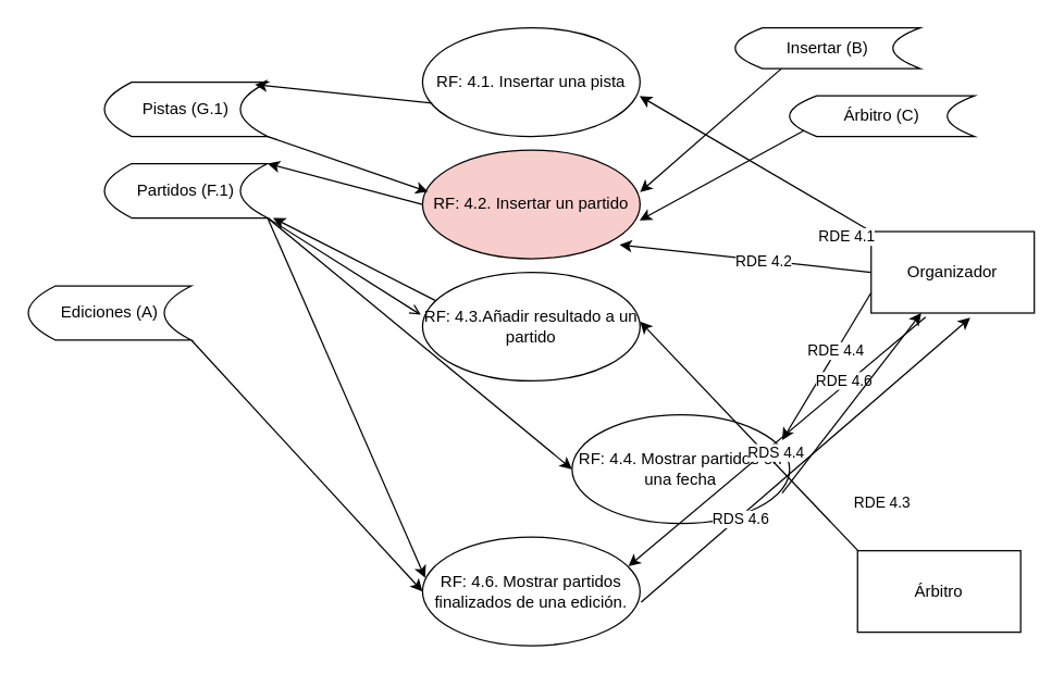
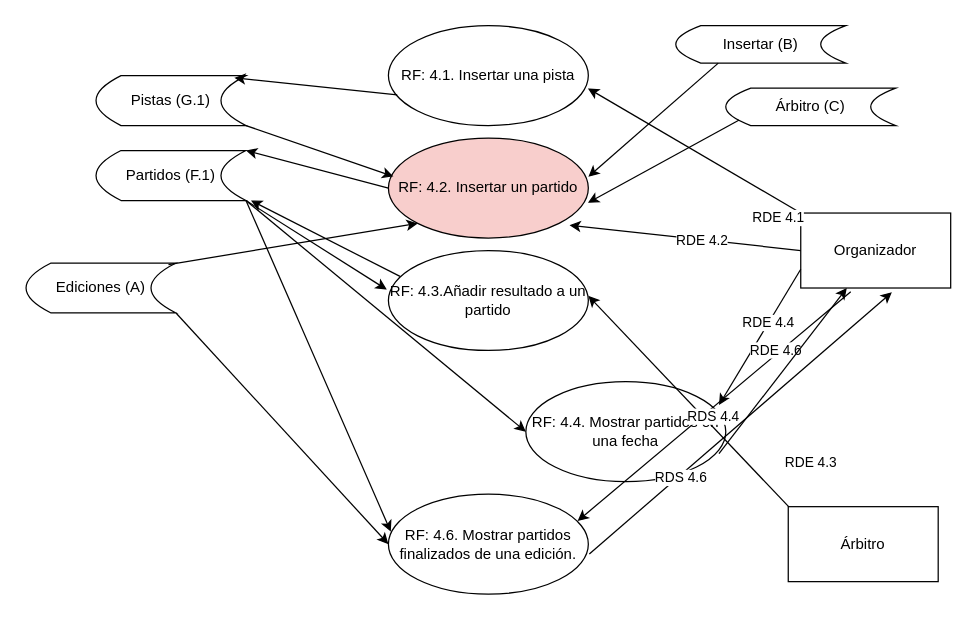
  <mxCell id="0" />
  <mxCell id="1" parent="0" />
  <mxCell id="2" value="Organizador" style="rounded=0;whiteSpace=wrap;html=1;" vertex="1" parent="1"><mxGeometry x="640" y="170" width="120" height="60" as="geometry" /></mxCell>
  <mxCell id="3" value="Árbitro" style="rounded=0;whiteSpace=wrap;html=1;" vertex="1" parent="1"><mxGeometry x="630" y="405" width="120" height="60" as="geometry" /></mxCell>
  <mxCell id="4" value="RF: 4.1. Insertar una pista" style="ellipse;whiteSpace=wrap;html=1;" vertex="1" parent="1"><mxGeometry x="310" y="20" width="160" height="80" as="geometry" /></mxCell>
  <mxCell id="5" value="RF: 4.2. Insertar un partido" style="ellipse;whiteSpace=wrap;html=1;fillColor=#f8cecc;" vertex="1" parent="1"><mxGeometry x="310" y="110" width="160" height="80" as="geometry" /></mxCell>
  <mxCell id="6" value="RF: 4.3.Añadir resultado a un partido" style="ellipse;whiteSpace=wrap;html=1;" vertex="1" parent="1"><mxGeometry x="310" y="200" width="160" height="80" as="geometry" /></mxCell>
  <mxCell id="7" value="RF: 4.4. Mostrar partidos en una fecha" style="ellipse;whiteSpace=wrap;html=1;" vertex="1" parent="1"><mxGeometry x="420" y="305" width="160" height="80" as="geometry" /></mxCell>
  <mxCell id="8" value="RF: 4.6. Mostrar partidos finalizados de una edición." style="ellipse;whiteSpace=wrap;html=1;" vertex="1" parent="1"><mxGeometry x="310" y="395" width="160" height="80" as="geometry" /></mxCell>
  <mxCell id="9" value="Ediciones (A)" style="shape=dataStorage;whiteSpace=wrap;html=1;fixedSize=1;" vertex="1" parent="1"><mxGeometry x="20" y="210" width="120" height="40" as="geometry" /></mxCell>
  <mxCell id="10" value="Insertar (B)" style="shape=dataStorage;whiteSpace=wrap;html=1;fixedSize=1;" vertex="1" parent="1"><mxGeometry x="540" y="20" width="136" height="30" as="geometry" /></mxCell>
  <mxCell id="11" value="Árbitro (C)" style="shape=dataStorage;whiteSpace=wrap;html=1;fixedSize=1;" vertex="1" parent="1"><mxGeometry x="580" y="70" width="136" height="30" as="geometry" /></mxCell>
  <mxCell id="12" value="Pistas (G.1)" style="shape=dataStorage;whiteSpace=wrap;html=1;fixedSize=1;" vertex="1" parent="1"><mxGeometry x="76" y="60" width="120" height="40" as="geometry" /></mxCell>
  <mxCell id="13" value="" style="endArrow=classic;html=1;exitX=0.044;exitY=0.694;exitDx=0;exitDy=0;exitPerimeter=0;entryX=0.922;entryY=0.045;entryDx=0;entryDy=0;entryPerimeter=0;" edge="1" parent="1" source="4" target="12"><mxGeometry width="50" height="50" relative="1" as="geometry"><mxPoint x="400" y="250" as="sourcePoint" /><mxPoint x="450" y="200" as="targetPoint" /></mxGeometry></mxCell>
  <mxCell id="14" value="Partidos (F.1)" style="shape=dataStorage;whiteSpace=wrap;html=1;fixedSize=1;" vertex="1" parent="1"><mxGeometry x="76" y="120" width="120" height="40" as="geometry" /></mxCell>
  <mxCell id="15" value="" style="endArrow=classic;html=1;entryX=1;entryY=0;entryDx=0;entryDy=0;exitX=0;exitY=0.5;exitDx=0;exitDy=0;" edge="1" parent="1" source="5" target="14"><mxGeometry width="50" height="50" relative="1" as="geometry"><mxPoint x="400" y="250" as="sourcePoint" /><mxPoint x="450" y="200" as="targetPoint" /></mxGeometry></mxCell>
  <mxCell id="16" value="" style="endArrow=classic;html=1;exitX=1;exitY=1;exitDx=0;exitDy=0;entryX=0.025;entryY=0.384;entryDx=0;entryDy=0;entryPerimeter=0;" edge="1" parent="1" source="12" target="5"><mxGeometry width="50" height="50" relative="1" as="geometry"><mxPoint x="400" y="250" as="sourcePoint" /><mxPoint x="450" y="200" as="targetPoint" /></mxGeometry></mxCell>
- <mxCell id="17" value="" style="endArrow=open;html=1;exitX=1;exitY=1;exitDx=0;exitDy=0;entryX=-0.008;entryY=0.391;entryDx=0;entryDy=0;entryPerimeter=0;" edge="1" parent="1" source="14" target="6"><mxGeometry width="50" height="50" relative="1" as="geometry"><mxPoint x="400" y="250" as="sourcePoint" /><mxPoint x="450" y="200" as="targetPoint" /></mxGeometry></mxCell>
+ <mxCell id="17" value="" style="endArrow=classic;html=1;exitX=1;exitY=1;exitDx=0;exitDy=0;entryX=-0.008;entryY=0.391;entryDx=0;entryDy=0;entryPerimeter=0;" edge="1" parent="1" source="14" target="6"><mxGeometry width="50" height="50" relative="1" as="geometry"><mxPoint x="400" y="250" as="sourcePoint" /><mxPoint x="450" y="200" as="targetPoint" /></mxGeometry></mxCell>
  <mxCell id="18" value="" style="endArrow=classic;html=1;exitX=0.058;exitY=0.259;exitDx=0;exitDy=0;exitPerimeter=0;" edge="1" parent="1" source="6"><mxGeometry width="50" height="50" relative="1" as="geometry"><mxPoint x="400" y="250" as="sourcePoint" /><mxPoint x="200" y="160" as="targetPoint" /></mxGeometry></mxCell>
  <mxCell id="19" value="" style="endArrow=classic;html=1;exitX=1;exitY=1;exitDx=0;exitDy=0;entryX=0;entryY=0.5;entryDx=0;entryDy=0;" edge="1" parent="1" source="14" target="7"><mxGeometry width="50" height="50" relative="1" as="geometry"><mxPoint x="400" y="250" as="sourcePoint" /><mxPoint x="450" y="200" as="targetPoint" /></mxGeometry></mxCell>
  <mxCell id="20" value="" style="endArrow=classic;html=1;exitX=1;exitY=1;exitDx=0;exitDy=0;entryX=0.012;entryY=0.375;entryDx=0;entryDy=0;entryPerimeter=0;" edge="1" parent="1" source="14" target="8"><mxGeometry width="50" height="50" relative="1" as="geometry"><mxPoint x="400" y="250" as="sourcePoint" /><mxPoint x="450" y="200" as="targetPoint" /></mxGeometry></mxCell>
+ <mxCell id="21" value="" style="endArrow=classic;html=1;entryX=0;entryY=1;entryDx=0;entryDy=0;exitX=0.95;exitY=0.032;exitDx=0;exitDy=0;exitPerimeter=0;" edge="1" parent="1" source="9" target="5"><mxGeometry width="50" height="50" relative="1" as="geometry"><mxPoint x="400" y="250" as="sourcePoint" /><mxPoint x="450" y="200" as="targetPoint" /></mxGeometry></mxCell>
  <mxCell id="22" value="" style="endArrow=classic;html=1;exitX=1;exitY=1;exitDx=0;exitDy=0;entryX=0;entryY=0.5;entryDx=0;entryDy=0;" edge="1" parent="1" source="9" target="8"><mxGeometry width="50" height="50" relative="1" as="geometry"><mxPoint x="400" y="250" as="sourcePoint" /><mxPoint x="450" y="200" as="targetPoint" /></mxGeometry></mxCell>
  <mxCell id="23" value="" style="endArrow=classic;html=1;exitX=0.25;exitY=1;exitDx=0;exitDy=0;" edge="1" parent="1" source="10"><mxGeometry width="50" height="50" relative="1" as="geometry"><mxPoint x="400" y="250" as="sourcePoint" /><mxPoint x="470" y="141" as="targetPoint" /></mxGeometry></mxCell>
  <mxCell id="24" value="" style="endArrow=classic;html=1;exitX=0.079;exitY=0.85;exitDx=0;exitDy=0;exitPerimeter=0;entryX=0.998;entryY=0.648;entryDx=0;entryDy=0;entryPerimeter=0;" edge="1" parent="1" source="11" target="5"><mxGeometry width="50" height="50" relative="1" as="geometry"><mxPoint x="400" y="250" as="sourcePoint" /><mxPoint x="450" y="200" as="targetPoint" /></mxGeometry></mxCell>
  <mxCell id="25" value="" style="endArrow=classic;html=1;exitX=0;exitY=0;exitDx=0;exitDy=0;entryX=0.998;entryY=0.628;entryDx=0;entryDy=0;entryPerimeter=0;" edge="1" parent="1" source="2" target="4"><mxGeometry width="50" height="50" relative="1" as="geometry"><mxPoint x="400" y="250" as="sourcePoint" /><mxPoint x="450" y="200" as="targetPoint" /></mxGeometry></mxCell>
  <mxCell id="26" value="RDE 4.1" style="edgeLabel;html=1;align=center;verticalAlign=middle;resizable=0;points=[];" vertex="1" connectable="0" parent="25"><mxGeometry x="-0.16" y="-1" relative="1" as="geometry"><mxPoint x="52.16" y="46.81" as="offset" /></mxGeometry></mxCell>
  <mxCell id="27" value="" style="endArrow=classic;html=1;exitX=0;exitY=0.5;exitDx=0;exitDy=0;entryX=0.906;entryY=0.871;entryDx=0;entryDy=0;entryPerimeter=0;" edge="1" parent="1" source="2" target="5"><mxGeometry width="50" height="50" relative="1" as="geometry"><mxPoint x="400" y="250" as="sourcePoint" /><mxPoint x="450" y="200" as="targetPoint" /></mxGeometry></mxCell>
  <mxCell id="28" value="RDE 4.2" style="edgeLabel;html=1;align=center;verticalAlign=middle;resizable=0;points=[];" vertex="1" connectable="0" parent="27"><mxGeometry x="-0.136" y="-1" relative="1" as="geometry"><mxPoint y="1" as="offset" /></mxGeometry></mxCell>
  <mxCell id="29" value="" style="endArrow=classic;html=1;exitX=0;exitY=0.25;exitDx=0;exitDy=0;entryX=0.998;entryY=0.641;entryDx=0;entryDy=0;entryPerimeter=0;" edge="1" parent="1"><mxGeometry width="50" height="50" relative="1" as="geometry"><mxPoint x="630.32" y="405" as="sourcePoint" /><mxPoint x="470" y="236.28" as="targetPoint" /></mxGeometry></mxCell>
  <mxCell id="30" value="RDE 4.3" style="edgeLabel;html=1;align=center;verticalAlign=middle;resizable=0;points=[];" vertex="1" connectable="0" parent="29"><mxGeometry x="0.225" y="-2" relative="1" as="geometry"><mxPoint x="114.73" y="70.04" as="offset" /></mxGeometry></mxCell>
  <mxCell id="31" value="" style="endArrow=classic;html=1;exitX=0;exitY=0.75;exitDx=0;exitDy=0;entryX=0.966;entryY=0.233;entryDx=0;entryDy=0;entryPerimeter=0;" edge="1" parent="1" source="2" target="7"><mxGeometry width="50" height="50" relative="1" as="geometry"><mxPoint x="400" y="250" as="sourcePoint" /><mxPoint x="450" y="200" as="targetPoint" /></mxGeometry></mxCell>
  <mxCell id="32" value="RDE 4.4" style="edgeLabel;html=1;align=center;verticalAlign=middle;resizable=0;points=[];" vertex="1" connectable="0" parent="31"><mxGeometry x="-0.198" relative="1" as="geometry"><mxPoint y="-1" as="offset" /></mxGeometry></mxCell>
  <mxCell id="33" value="" style="endArrow=classic;html=1;entryX=0.946;entryY=0.269;entryDx=0;entryDy=0;entryPerimeter=0;" edge="1" parent="1" target="8"><mxGeometry width="50" height="50" relative="1" as="geometry"><mxPoint x="680" y="233" as="sourcePoint" /><mxPoint x="450" y="200" as="targetPoint" /></mxGeometry></mxCell>
  <mxCell id="34" value="RDE 4.6" style="edgeLabel;html=1;align=center;verticalAlign=middle;resizable=0;points=[];" vertex="1" connectable="0" parent="33"><mxGeometry x="-0.302" y="1" relative="1" as="geometry"><mxPoint x="15.95" y="-18.06" as="offset" /></mxGeometry></mxCell>
  <mxCell id="35" value="" style="endArrow=classic;html=1;exitX=0.966;exitY=0.72;exitDx=0;exitDy=0;exitPerimeter=0;" edge="1" parent="1" source="7" target="2"><mxGeometry width="50" height="50" relative="1" as="geometry"><mxPoint x="400" y="250" as="sourcePoint" /><mxPoint x="450" y="200" as="targetPoint" /></mxGeometry></mxCell>
  <mxCell id="36" value="RDS 4.4" style="edgeLabel;html=1;align=center;verticalAlign=middle;resizable=0;points=[];" vertex="1" connectable="0" parent="35"><mxGeometry x="0.128" y="3" relative="1" as="geometry"><mxPoint x="-60.09" y="46.65" as="offset" /></mxGeometry></mxCell>
  <mxCell id="37" value="" style="endArrow=classic;html=1;exitX=1.005;exitY=0.598;exitDx=0;exitDy=0;exitPerimeter=0;entryX=0.608;entryY=1.056;entryDx=0;entryDy=0;entryPerimeter=0;" edge="1" parent="1" source="8" target="2"><mxGeometry width="50" height="50" relative="1" as="geometry"><mxPoint x="400" y="250" as="sourcePoint" /><mxPoint x="450" y="200" as="targetPoint" /></mxGeometry></mxCell>
  <mxCell id="38" value="RDS 4.6" style="edgeLabel;html=1;align=center;verticalAlign=middle;resizable=0;points=[];" vertex="1" connectable="0" parent="37"><mxGeometry x="-0.405" y="-1" relative="1" as="geometry"><mxPoint as="offset" /></mxGeometry></mxCell>
